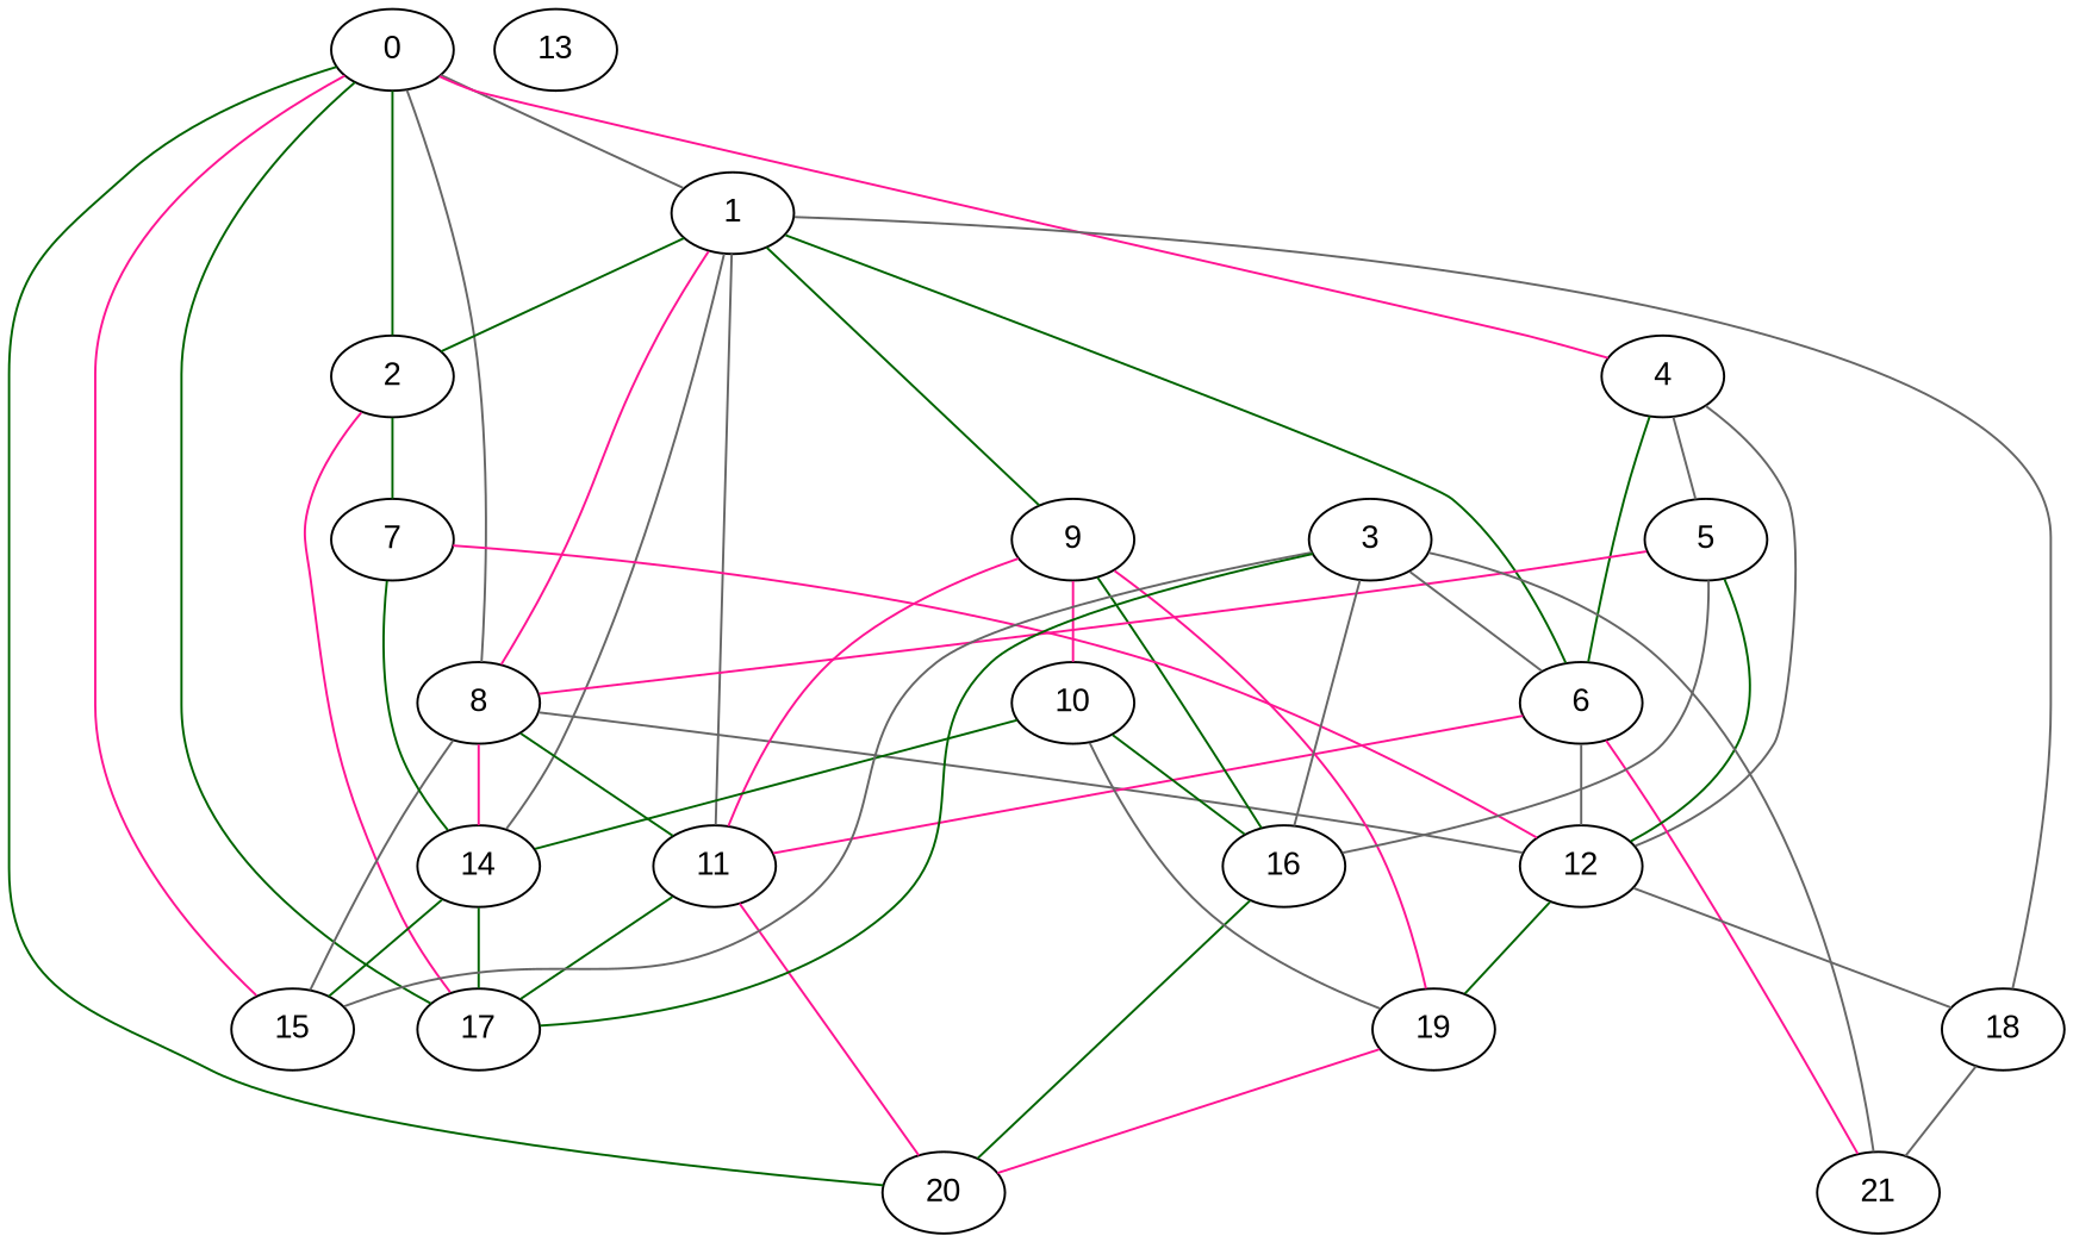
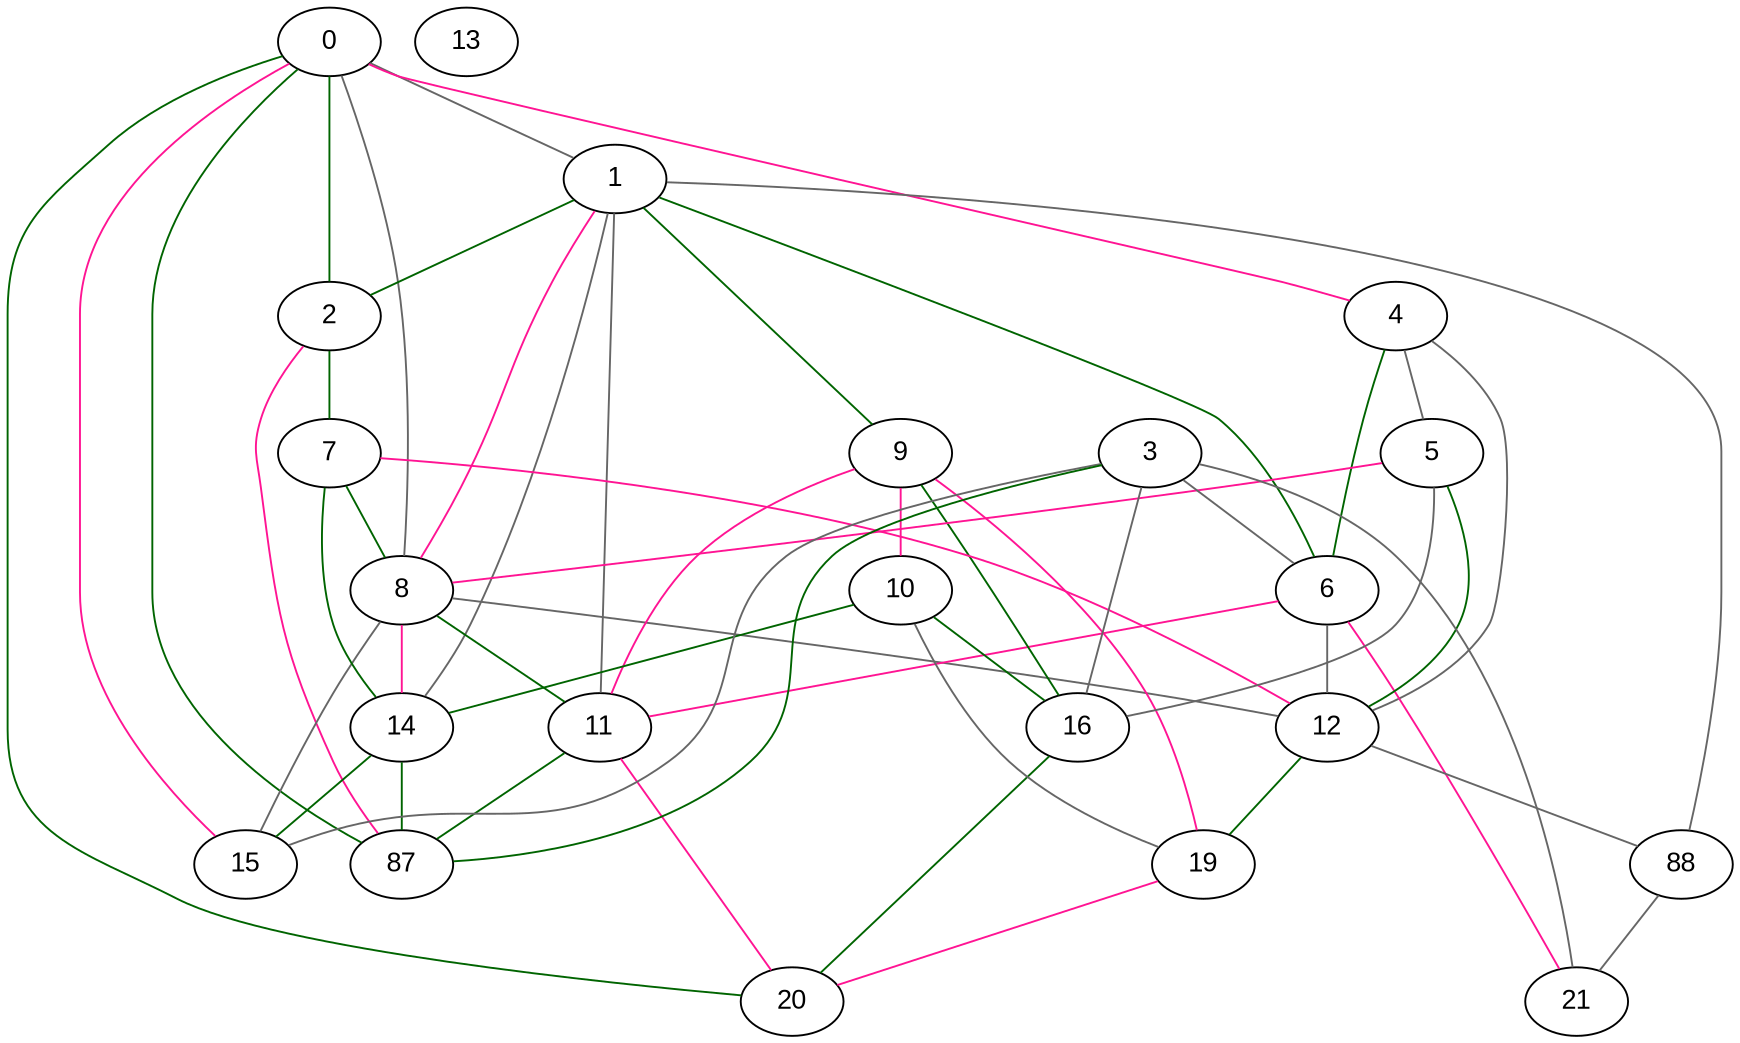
  graph {
    node [fillcolor=white fontname=Arial style=filled]
    edge [color=darkgreen]
    0
    1
    2
    4
    8
    15
-   17
+   17 [label=87]
    20
    11
    6
    9
    14
-   18
+   18 [label=88]
    7
    5
    12
    21
    16
    10
    19
    3
    13
    0 -- 1 [color=gray40]
    0 -- 2
    0 -- 4 [color=deeppink]
    0 -- 8 [color=gray40]
    0 -- 15 [color=deeppink]
    0 -- 17
    0 -- 20
    1 -- 2
    1 -- 8 [color=deeppink]
    1 -- 11 [color=gray40]
    1 -- 6
    1 -- 9
    1 -- 14 [color=gray40]
    1 -- 18 [color=gray40]
    2 -- 17 [color=deeppink]
    2 -- 7
    4 -- 6
    4 -- 5 [color=gray40]
    4 -- 12 [color=gray40]
    8 -- 15 [color=gray40]
    8 -- 11
    8 -- 14 [color=deeppink]
    8 -- 12 [color=gray40]
    11 -- 17
    11 -- 20 [color=deeppink]
    6 -- 11 [color=deeppink]
    6 -- 12 [color=gray40]
    6 -- 21 [color=deeppink]
    9 -- 11 [color=deeppink]
    9 -- 16
    9 -- 10 [color=deeppink]
    9 -- 19 [color=deeppink]
    14 -- 15
    14 -- 17
    18 -- 21 [color=gray40]
+   7 -- 8
    7 -- 14
    7 -- 12 [color=deeppink]
    5 -- 8 [color=deeppink]
    5 -- 12
    5 -- 16 [color=gray40]
    12 -- 18 [color=gray40]
    12 -- 19
    16 -- 20
    10 -- 14
    10 -- 16
    10 -- 19 [color=gray40]
    19 -- 20 [color=deeppink]
    3 -- 15 [color=gray40]
    3 -- 17
    3 -- 6 [color=gray40]
    3 -- 21 [color=gray40]
    3 -- 16 [color=gray40]
  }
